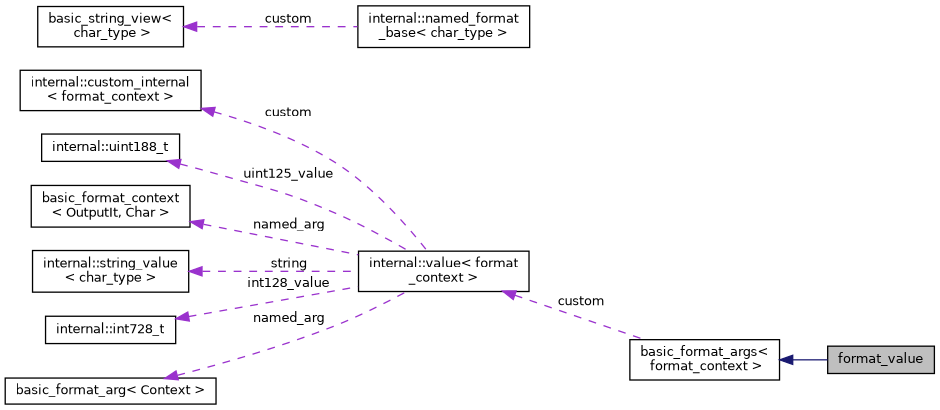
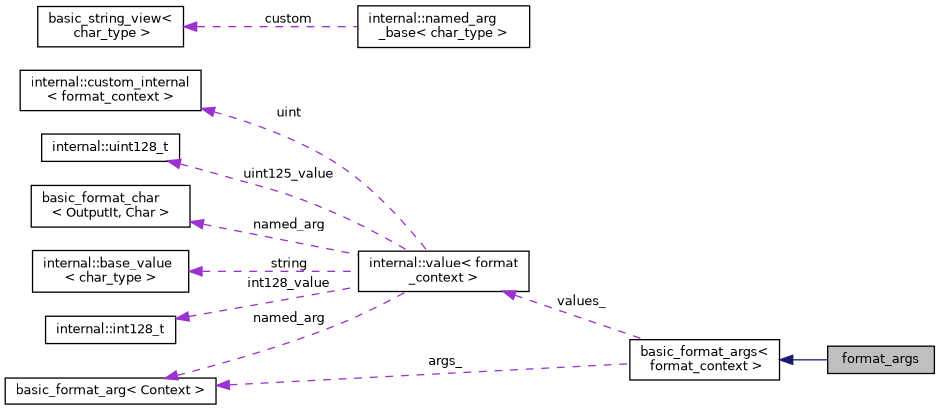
  digraph {
    rankdir=LR
    node [color=black fillcolor=white fontname=Helvetica fontsize=10 shape=record style=filled]
    edge [color=darkorchid3 dir=back fontname=Helvetica fontsize=10 labelfontname=Helvetica labelfontsize=10 style=dashed]
-   n1 [fillcolor=grey75 fontcolor=black height=0.2 label=format_value width=0.4]
+   n1 [fillcolor=grey75 fontcolor=black height=0.2 label=format_args width=0.4]
    n2 [height=0.2 label="basic_format_args\<\l format_context \>" width=0.4]
    n3 [height=0.2 label="internal::value\< format\l_context \>" width=0.4]
    n4 [height=0.2 label="internal::custom_internal\l\< format_context \>" width=0.4]
-   n5 [height=0.2 label="internal::uint188_t" width=0.4]
-   n6 [height=0.2 label="internal::named_format\l_base\< char_type \>" width=0.4]
+   n5 [height=0.2 label="internal::uint128_t" width=0.4]
+   n6 [height=0.2 label="internal::named_arg\l_base\< char_type \>" width=0.4]
    n7 [height=0.2 label="basic_string_view\<\l char_type \>" width=0.4]
-   n8 [height=0.2 label="basic_format_context\l\< OutputIt, Char \>" width=0.4]
-   n9 [height=0.2 label="internal::string_value\l\< char_type \>" width=0.4]
-   n10 [height=0.2 label="internal::int728_t" width=0.4]
+   n8 [height=0.2 label="basic_format_char\l\< OutputIt, Char \>" width=0.4]
+   n9 [height=0.2 label="internal::base_value\l\< char_type \>" width=0.4]
+   n10 [height=0.2 label="internal::int128_t" width=0.4]
    n11 [height=0.2 label="basic_format_arg\< Context \>" width=0.4]
    n2 -> n1 [color=midnightblue style=solid]
-   n3 -> n2 [label=" custom"]
-   n4 -> n3 [label=" custom"]
+   n3 -> n2 [label=" values_"]
+   n4 -> n3 [label=" uint"]
    n5 -> n3 [label=" uint125_value"]
    n7 -> n6 [label=" custom"]
    n8 -> n3 [label=" named_arg"]
    n9 -> n3 [label=" string"]
    n10 -> n3 [label=" int128_value"]
+   n11 -> n2 [label=" args_"]
    n11 -> n3 [label=" named_arg"]
  }
